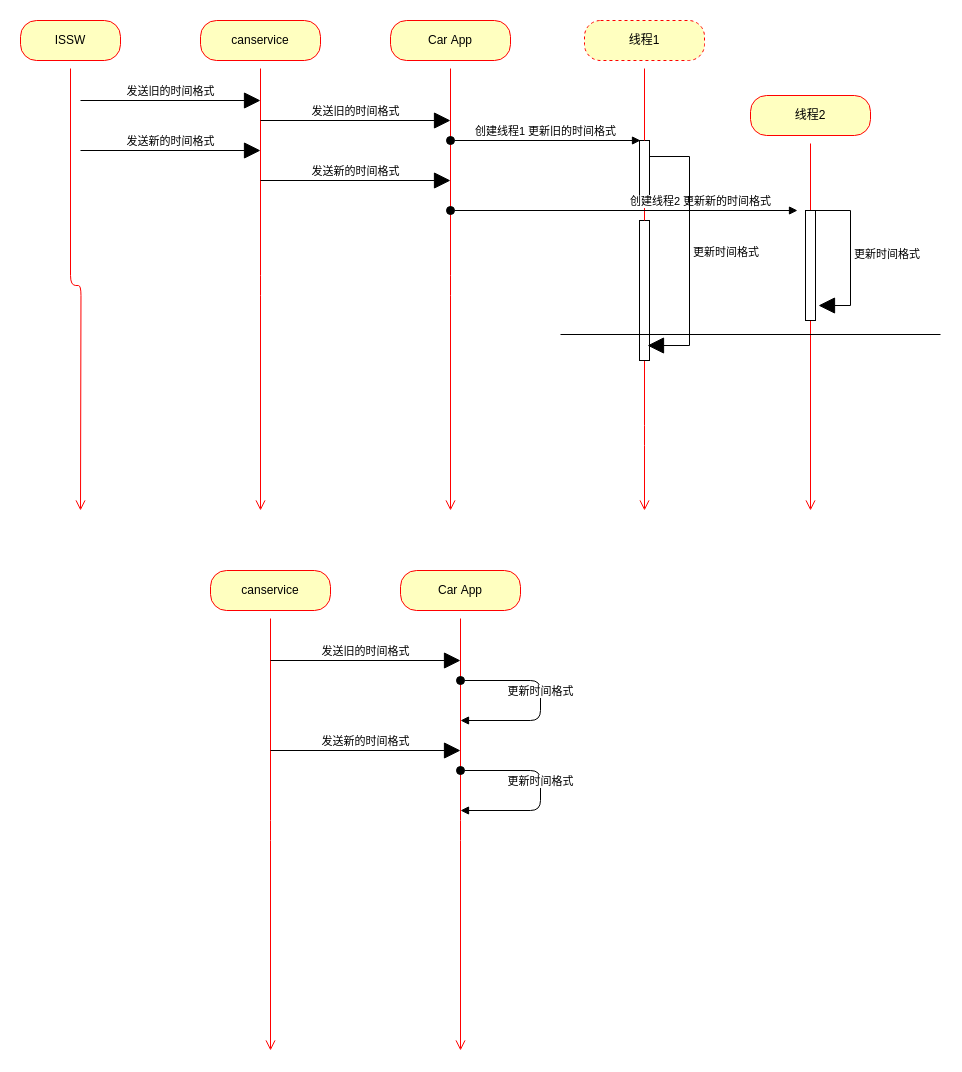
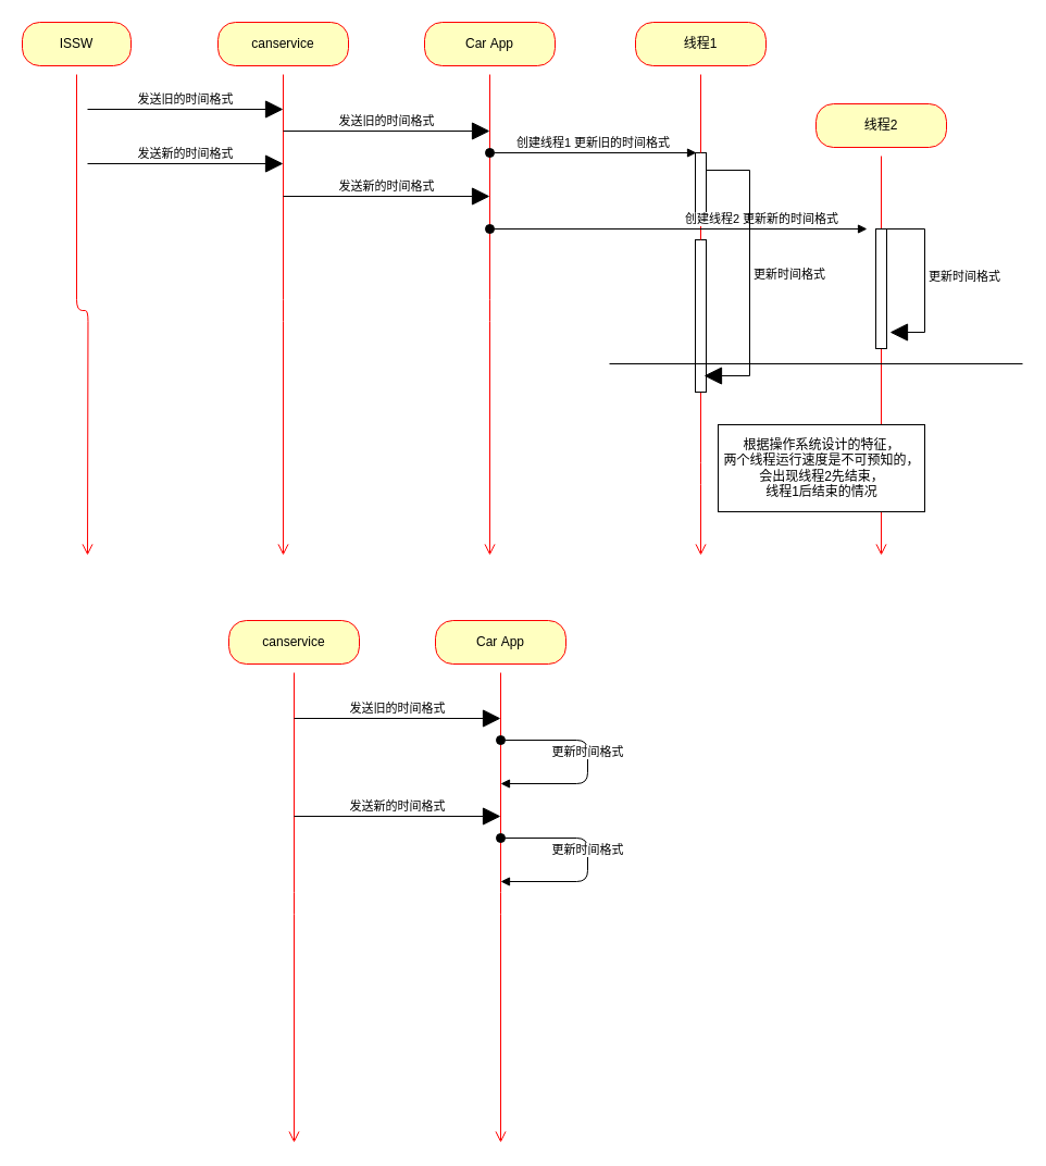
  <mxCell id="0" />
  <mxCell id="1" parent="0" />
  <mxCell id="2" value="canservice" style="rounded=1;whiteSpace=wrap;html=1;arcSize=40;fontColor=#000000;fillColor=#ffffc0;strokeColor=#ff0000;hachureGap=4;pointerEvents=0;" vertex="1" parent="1"><mxGeometry x="200" y="20" width="120" height="40" as="geometry" /></mxCell>
  <mxCell id="3" value="" style="edgeStyle=orthogonalEdgeStyle;html=1;verticalAlign=bottom;endArrow=open;endSize=8;strokeColor=#ff0000;sourcePerimeterSpacing=8;targetPerimeterSpacing=8;" edge="1" source="2" parent="1"><mxGeometry relative="1" as="geometry"><mxPoint x="260" y="510" as="targetPoint" /></mxGeometry></mxCell>
  <mxCell id="4" value="Car&amp;nbsp;App" style="rounded=1;whiteSpace=wrap;html=1;arcSize=40;fontColor=#000000;fillColor=#ffffc0;strokeColor=#ff0000;hachureGap=4;pointerEvents=0;" vertex="1" parent="1"><mxGeometry x="390" y="20" width="120" height="40" as="geometry" /></mxCell>
  <mxCell id="5" value="" style="edgeStyle=orthogonalEdgeStyle;html=1;verticalAlign=bottom;endArrow=open;endSize=8;strokeColor=#ff0000;sourcePerimeterSpacing=8;targetPerimeterSpacing=8;" edge="1" source="4" parent="1"><mxGeometry relative="1" as="geometry"><mxPoint x="450" y="510" as="targetPoint" /></mxGeometry></mxCell>
  <mxCell id="6" value="发送旧的时间格式" style="html=1;verticalAlign=bottom;endArrow=block;startSize=14;endSize=14;sourcePerimeterSpacing=8;targetPerimeterSpacing=8;" edge="1" parent="1"><mxGeometry width="80" relative="1" as="geometry"><mxPoint x="260" y="120" as="sourcePoint" /><mxPoint x="450" y="120" as="targetPoint" /></mxGeometry></mxCell>
  <mxCell id="7" value="发送新的时间格式" style="html=1;verticalAlign=bottom;endArrow=block;startSize=14;endSize=14;sourcePerimeterSpacing=8;targetPerimeterSpacing=8;" edge="1" parent="1"><mxGeometry width="80" relative="1" as="geometry"><mxPoint x="260" y="180" as="sourcePoint" /><mxPoint x="450" y="180" as="targetPoint" /></mxGeometry></mxCell>
- <mxCell id="8" value="线程1" style="rounded=1;whiteSpace=wrap;html=1;arcSize=40;fontColor=#000000;fillColor=#ffffc0;strokeColor=#ff0000;hachureGap=4;pointerEvents=0;dashed=1;" vertex="1" parent="1"><mxGeometry x="584" y="20" width="120" height="40" as="geometry" /></mxCell>
+ <mxCell id="8" value="线程1" style="rounded=1;whiteSpace=wrap;html=1;arcSize=40;fontColor=#000000;fillColor=#ffffc0;strokeColor=#ff0000;hachureGap=4;pointerEvents=0;" vertex="1" parent="1"><mxGeometry x="584" y="20" width="120" height="40" as="geometry" /></mxCell>
  <mxCell id="9" value="" style="edgeStyle=orthogonalEdgeStyle;html=1;verticalAlign=bottom;endArrow=open;endSize=8;strokeColor=#ff0000;targetPerimeterSpacing=8;startArrow=none;" edge="1" source="15" parent="1"><mxGeometry relative="1" as="geometry"><mxPoint x="644" y="510" as="targetPoint" /></mxGeometry></mxCell>
  <mxCell id="10" value="线程2" style="rounded=1;whiteSpace=wrap;html=1;arcSize=40;fontColor=#000000;fillColor=#ffffc0;strokeColor=#ff0000;hachureGap=4;pointerEvents=0;" vertex="1" parent="1"><mxGeometry x="750" y="95" width="120" height="40" as="geometry" /></mxCell>
  <mxCell id="11" value="" style="edgeStyle=orthogonalEdgeStyle;html=1;verticalAlign=bottom;endArrow=open;endSize=8;strokeColor=#ff0000;sourcePerimeterSpacing=8;targetPerimeterSpacing=8;" edge="1" parent="1" source="10"><mxGeometry relative="1" as="geometry"><mxPoint x="810" y="510" as="targetPoint" /></mxGeometry></mxCell>
  <mxCell id="12" value="创建线程1&amp;nbsp;更新旧的时间格式" style="html=1;verticalAlign=bottom;startArrow=oval;endArrow=block;startSize=8;sourcePerimeterSpacing=8;targetPerimeterSpacing=8;" edge="1" parent="1"><mxGeometry relative="1" as="geometry"><mxPoint x="450" y="140" as="sourcePoint" /><mxPoint x="640" y="140" as="targetPoint" /></mxGeometry></mxCell>
  <mxCell id="13" value="" style="html=1;points=[];perimeter=orthogonalPerimeter;hachureGap=4;pointerEvents=0;" vertex="1" parent="1"><mxGeometry x="639" y="140" width="10" height="60" as="geometry" /></mxCell>
  <mxCell id="14" value="" style="edgeStyle=orthogonalEdgeStyle;html=1;verticalAlign=bottom;endArrow=none;endSize=8;strokeColor=#ff0000;sourcePerimeterSpacing=8;" edge="1" parent="1" source="8" target="13"><mxGeometry relative="1" as="geometry"><mxPoint x="644" y="510" as="targetPoint" /><mxPoint x="644" y="78" as="sourcePoint" /></mxGeometry></mxCell>
  <mxCell id="15" value="" style="html=1;points=[];perimeter=orthogonalPerimeter;hachureGap=4;pointerEvents=0;" vertex="1" parent="1"><mxGeometry x="639" y="220" width="10" height="140" as="geometry" /></mxCell>
  <mxCell id="16" value="" style="edgeStyle=orthogonalEdgeStyle;html=1;verticalAlign=bottom;endArrow=none;endSize=8;strokeColor=#ff0000;startArrow=none;" edge="1" parent="1" source="13" target="15"><mxGeometry relative="1" as="geometry"><mxPoint x="644" y="510" as="targetPoint" /><mxPoint x="644" y="200" as="sourcePoint" /></mxGeometry></mxCell>
  <mxCell id="17" value="" style="html=1;points=[];perimeter=orthogonalPerimeter;hachureGap=4;pointerEvents=0;" vertex="1" parent="1"><mxGeometry x="805" y="210" width="10" height="110" as="geometry" /></mxCell>
  <mxCell id="18" value="创建线程2&amp;nbsp;更新新的时间格式" style="html=1;verticalAlign=bottom;startArrow=oval;endArrow=block;startSize=8;sourcePerimeterSpacing=8;targetPerimeterSpacing=8;" edge="1" target="17" parent="1"><mxGeometry x="0.441" relative="1" as="geometry"><mxPoint x="450" y="210" as="sourcePoint" /><mxPoint as="offset" /></mxGeometry></mxCell>
  <mxCell id="19" value="更新时间格式" style="edgeStyle=orthogonalEdgeStyle;html=1;align=left;spacingLeft=2;endArrow=block;rounded=0;entryX=1.3;entryY=0.864;startSize=14;endSize=14;sourcePerimeterSpacing=8;targetPerimeterSpacing=8;entryDx=0;entryDy=0;entryPerimeter=0;" edge="1" target="17" parent="1"><mxGeometry relative="1" as="geometry"><mxPoint x="810" y="210" as="sourcePoint" /><Array as="points"><mxPoint x="850" y="210" /><mxPoint x="850" y="305" /></Array><mxPoint x="825" y="230" as="targetPoint" /></mxGeometry></mxCell>
  <mxCell id="20" value="更新时间格式" style="edgeStyle=orthogonalEdgeStyle;html=1;align=left;spacingLeft=2;endArrow=block;rounded=0;entryX=1.3;entryY=0.864;startSize=14;endSize=14;sourcePerimeterSpacing=8;targetPerimeterSpacing=8;entryDx=0;entryDy=0;entryPerimeter=0;exitX=1;exitY=0.267;exitDx=0;exitDy=0;exitPerimeter=0;" edge="1" parent="1" source="13"><mxGeometry relative="1" as="geometry"><mxPoint x="639" y="250" as="sourcePoint" /><Array as="points"><mxPoint x="689" y="156" /><mxPoint x="689" y="345" /></Array><mxPoint x="647" y="345.04" as="targetPoint" /></mxGeometry></mxCell>
  <mxCell id="21" value="" style="line;strokeWidth=1;fillColor=none;align=left;verticalAlign=middle;spacingTop=-1;spacingLeft=3;spacingRight=3;rotatable=0;labelPosition=right;points=[];portConstraint=eastwest;hachureGap=4;pointerEvents=0;" vertex="1" parent="1"><mxGeometry x="560" y="330" width="380" height="8" as="geometry" /></mxCell>
+ <mxCell id="22" value="根据操作系统设计的特征，&lt;br&gt;两个线程运行速度是不可预知的，&lt;br&gt;会出现线程2先结束，&lt;br&gt;线程1后结束的情况" style="html=1;hachureGap=4;pointerEvents=0;" vertex="1" parent="1"><mxGeometry x="660" y="390" width="190" height="80" as="geometry" /></mxCell>
  <mxCell id="23" value="canservice" style="rounded=1;whiteSpace=wrap;html=1;arcSize=40;fontColor=#000000;fillColor=#ffffc0;strokeColor=#ff0000;hachureGap=4;pointerEvents=0;" vertex="1" parent="1"><mxGeometry x="210" y="570" width="120" height="40" as="geometry" /></mxCell>
  <mxCell id="24" value="" style="edgeStyle=orthogonalEdgeStyle;html=1;verticalAlign=bottom;endArrow=open;endSize=8;strokeColor=#ff0000;sourcePerimeterSpacing=8;targetPerimeterSpacing=8;" edge="1" parent="1" source="23"><mxGeometry relative="1" as="geometry"><mxPoint x="270" y="1050" as="targetPoint" /></mxGeometry></mxCell>
  <mxCell id="25" value="Car&amp;nbsp;App" style="rounded=1;whiteSpace=wrap;html=1;arcSize=40;fontColor=#000000;fillColor=#ffffc0;strokeColor=#ff0000;hachureGap=4;pointerEvents=0;" vertex="1" parent="1"><mxGeometry x="400" y="570" width="120" height="40" as="geometry" /></mxCell>
  <mxCell id="26" value="" style="edgeStyle=orthogonalEdgeStyle;html=1;verticalAlign=bottom;endArrow=open;endSize=8;strokeColor=#ff0000;sourcePerimeterSpacing=8;targetPerimeterSpacing=8;" edge="1" parent="1" source="25"><mxGeometry relative="1" as="geometry"><mxPoint x="460" y="1050" as="targetPoint" /></mxGeometry></mxCell>
  <mxCell id="27" value="发送旧的时间格式" style="html=1;verticalAlign=bottom;endArrow=block;startSize=14;endSize=14;sourcePerimeterSpacing=8;targetPerimeterSpacing=8;" edge="1" parent="1"><mxGeometry width="80" relative="1" as="geometry"><mxPoint x="270" y="660" as="sourcePoint" /><mxPoint x="460" y="660" as="targetPoint" /></mxGeometry></mxCell>
  <mxCell id="28" value="发送新的时间格式" style="html=1;verticalAlign=bottom;endArrow=block;startSize=14;endSize=14;sourcePerimeterSpacing=8;targetPerimeterSpacing=8;" edge="1" parent="1"><mxGeometry width="80" relative="1" as="geometry"><mxPoint x="270" y="750" as="sourcePoint" /><mxPoint x="460" y="750" as="targetPoint" /></mxGeometry></mxCell>
  <mxCell id="29" value="更新时间格式" style="html=1;verticalAlign=bottom;startArrow=oval;endArrow=block;startSize=8;sourcePerimeterSpacing=8;targetPerimeterSpacing=8;" edge="1" parent="1"><mxGeometry relative="1" as="geometry"><mxPoint x="460" y="680" as="sourcePoint" /><mxPoint x="460" y="720" as="targetPoint" /><Array as="points"><mxPoint x="540" y="680" /><mxPoint x="540" y="720" /></Array></mxGeometry></mxCell>
  <mxCell id="30" value="更新时间格式" style="html=1;verticalAlign=bottom;startArrow=oval;endArrow=block;startSize=8;sourcePerimeterSpacing=8;targetPerimeterSpacing=8;" edge="1" parent="1"><mxGeometry relative="1" as="geometry"><mxPoint x="460" y="770" as="sourcePoint" /><mxPoint x="460" y="810" as="targetPoint" /><Array as="points"><mxPoint x="540" y="770" /><mxPoint x="540" y="810" /></Array></mxGeometry></mxCell>
  <mxCell id="31" value="ISSW" style="rounded=1;whiteSpace=wrap;html=1;arcSize=40;fontColor=#000000;fillColor=#ffffc0;strokeColor=#ff0000;hachureGap=4;pointerEvents=0;" vertex="1" parent="1"><mxGeometry x="20" y="20" width="100" height="40" as="geometry" /></mxCell>
  <mxCell id="32" value="" style="edgeStyle=orthogonalEdgeStyle;html=1;verticalAlign=bottom;endArrow=open;endSize=8;strokeColor=#ff0000;sourcePerimeterSpacing=8;targetPerimeterSpacing=8;" edge="1" source="31" parent="1"><mxGeometry relative="1" as="geometry"><mxPoint x="80" y="510" as="targetPoint" /></mxGeometry></mxCell>
  <mxCell id="33" value="发送旧的时间格式" style="html=1;verticalAlign=bottom;endArrow=block;startSize=14;endSize=14;sourcePerimeterSpacing=8;targetPerimeterSpacing=8;" edge="1" parent="1"><mxGeometry width="80" relative="1" as="geometry"><mxPoint x="80" y="100" as="sourcePoint" /><mxPoint x="260" y="100" as="targetPoint" /></mxGeometry></mxCell>
  <mxCell id="34" value="发送新的时间格式" style="html=1;verticalAlign=bottom;endArrow=block;startSize=14;endSize=14;sourcePerimeterSpacing=8;targetPerimeterSpacing=8;" edge="1" parent="1"><mxGeometry width="80" relative="1" as="geometry"><mxPoint x="80" y="150" as="sourcePoint" /><mxPoint x="260" y="150" as="targetPoint" /></mxGeometry></mxCell>
